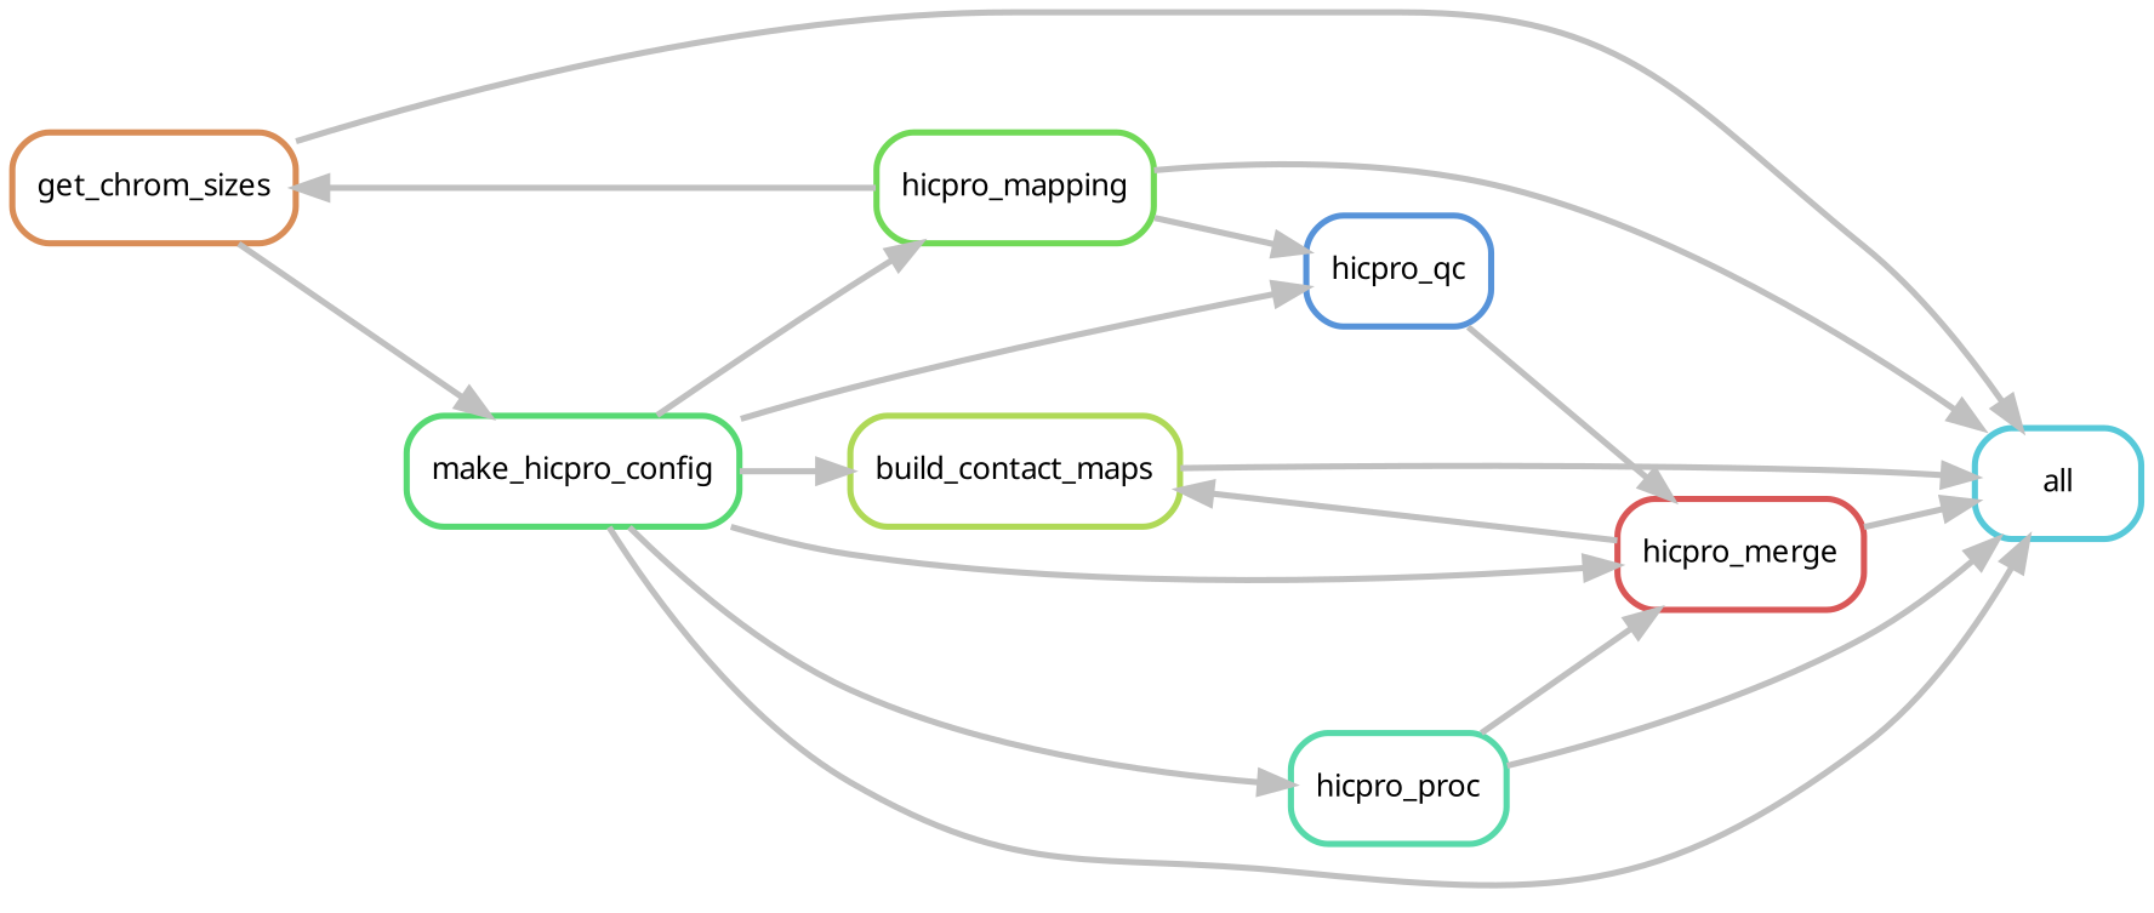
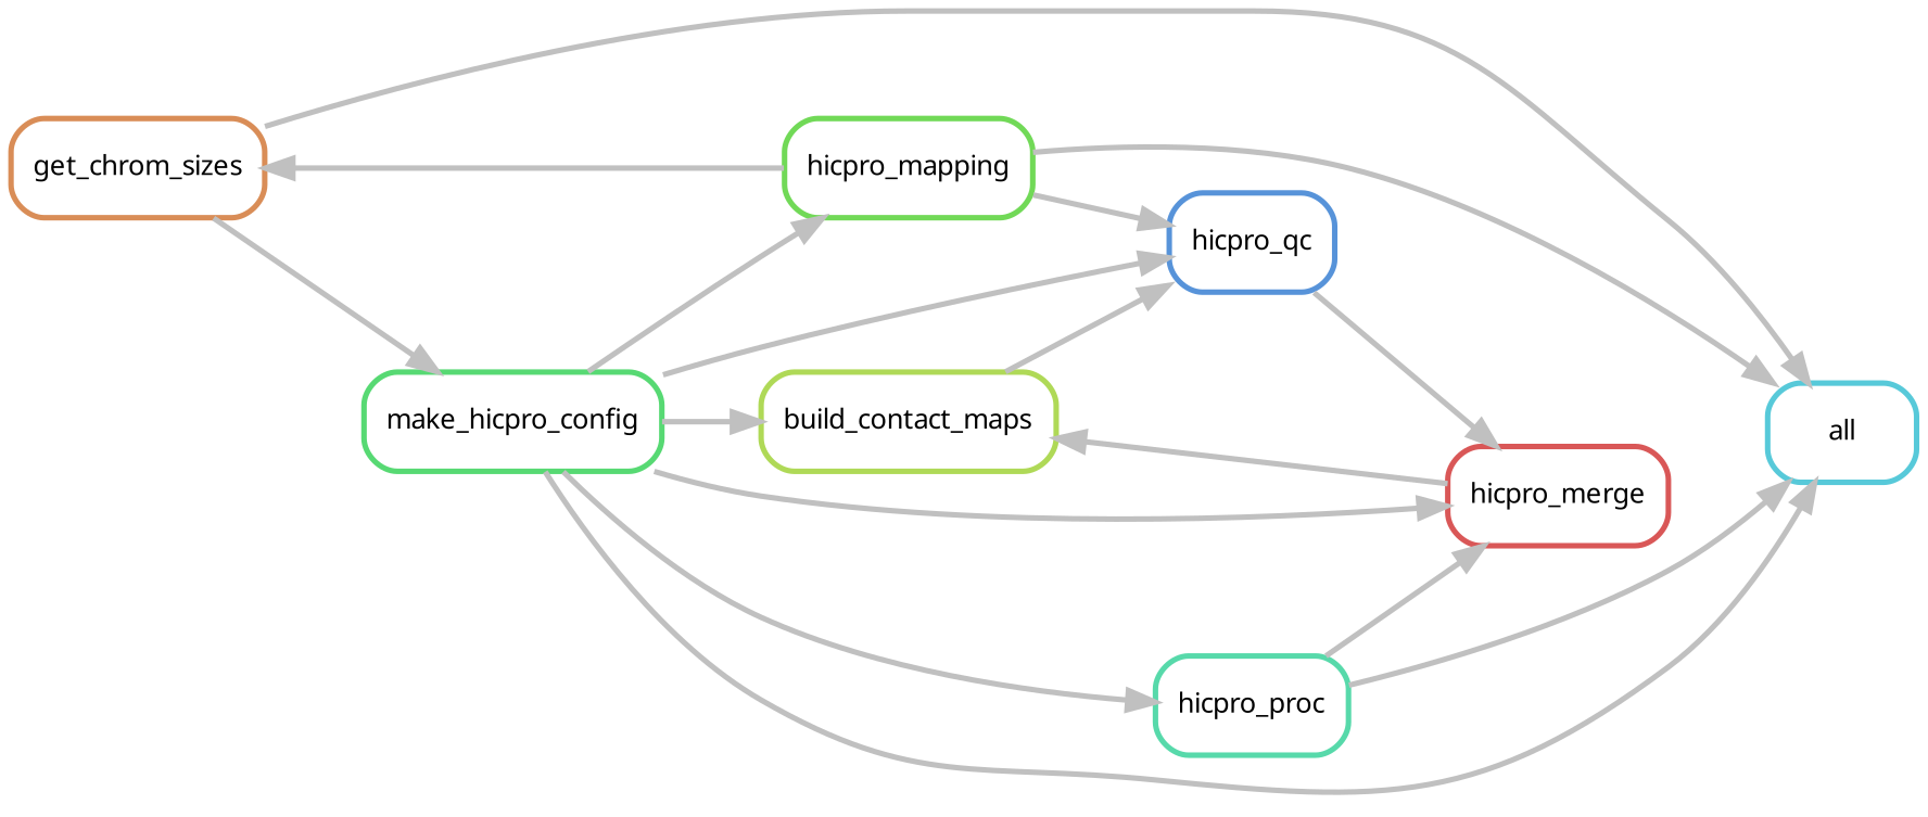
  digraph {
    bgcolor=white
    rankdir=LR
    node [fontname=sans fontsize=10 penwidth=2 shape=box style=rounded]
    edge [color=grey penwidth=2]
    n1 [color="0.52 0.6 0.85" label=all]
    n2 [color="0.07 0.6 0.85" label=get_chrom_sizes]
    n3 [color="0.37 0.6 0.85" label=make_hicpro_config]
    n4 [color="0.22 0.6 0.85" label=build_contact_maps]
    n5 [color="0.30 0.6 0.85" label=hicpro_mapping]
    n6 [color="0.44 0.6 0.85" label=hicpro_proc]
    n7 [color="0.59 0.6 0.85" label=hicpro_qc]
    n8 [color="0.00 0.6 0.85" label=hicpro_merge]
    n2 -> n1
    n2 -> n3
    n3 -> n1
    n3 -> n4
    n3 -> n5
    n3 -> n6
    n3 -> n7
    n3 -> n8
-   n4 -> n1
+   n4 -> n7
    n5 -> n1
    n5 -> n2
    n5 -> n7
    n6 -> n1
    n6 -> n8
    n7 -> n8
-   n8 -> n1
    n8 -> n4
  }
